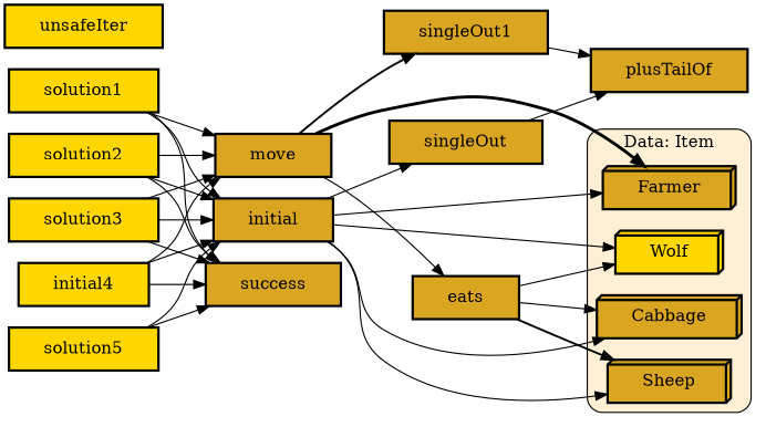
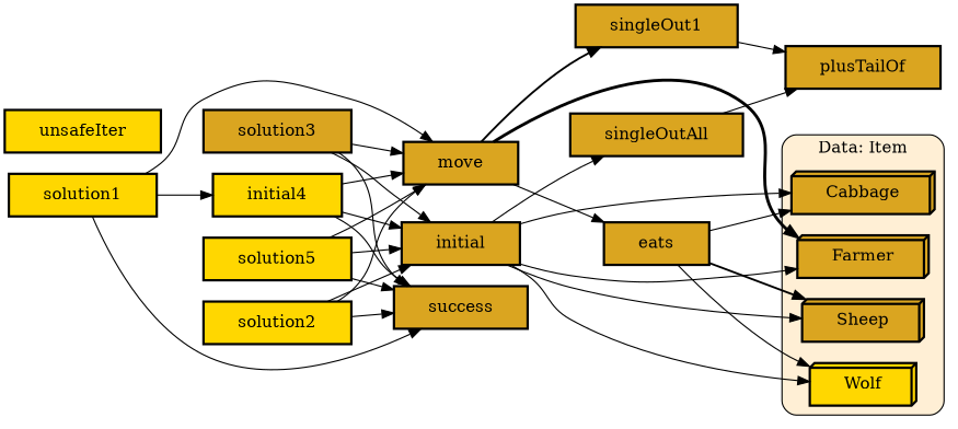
  digraph {
    rankdir=LR
    node [fillcolor=goldenrod margin="0.4,0.1" shape=box style="filled,bold"]
    edge [color=black penwidth=1]
    n1 [label=Cabbage shape=box3d]
    n2 [label=Farmer shape=box3d]
    n3 [label=Sheep shape=box3d]
    n4 [fillcolor=gold label=Wolf shape=box3d]
    n5 [label=eats]
    n6 [label=initial]
-   n7 [label=singleOut]
+   n7 [label=singleOutAll]
    n8 [label=move]
    n9 [label=singleOut1]
    n10 [label=plusTailOf]
    n11 [fillcolor=gold label=solution1]
    n12 [label=success]
    n13 [fillcolor=gold label=solution2]
-   n14 [fillcolor=gold label=solution3]
+   n14 [label=solution3]
    n15 [fillcolor=gold label=initial4]
    n16 [fillcolor=gold label=solution5]
    n17 [fillcolor=gold label=unsafeIter]
    subgraph cluster_1 {
      fillcolor=papayawhip
      label="Data: Item"
      style="filled,rounded"
      n1
      n2
      n3
      n4
    }
    n5 -> n1
    n5 -> n3 [penwidth=1.6931471805599454]
    n5 -> n4
    n6 -> n1
    n6 -> n2
    n6 -> n3
    n6 -> n4
    n6 -> n7
    n7 -> n10
    n8 -> n2 [penwidth=2.6094379124341005]
    n8 -> n5
    n8 -> n9 [penwidth=1.6931471805599454]
    n9 -> n10
-   n11 -> n6
+   n11 -> n15
    n11 -> n8
    n11 -> n12
    n13 -> n6
    n13 -> n8
    n13 -> n12
    n14 -> n6
    n14 -> n8
    n14 -> n12
    n15 -> n6
    n15 -> n8
    n15 -> n12
    n16 -> n6
+   n16 -> n8
    n16 -> n12
  }
